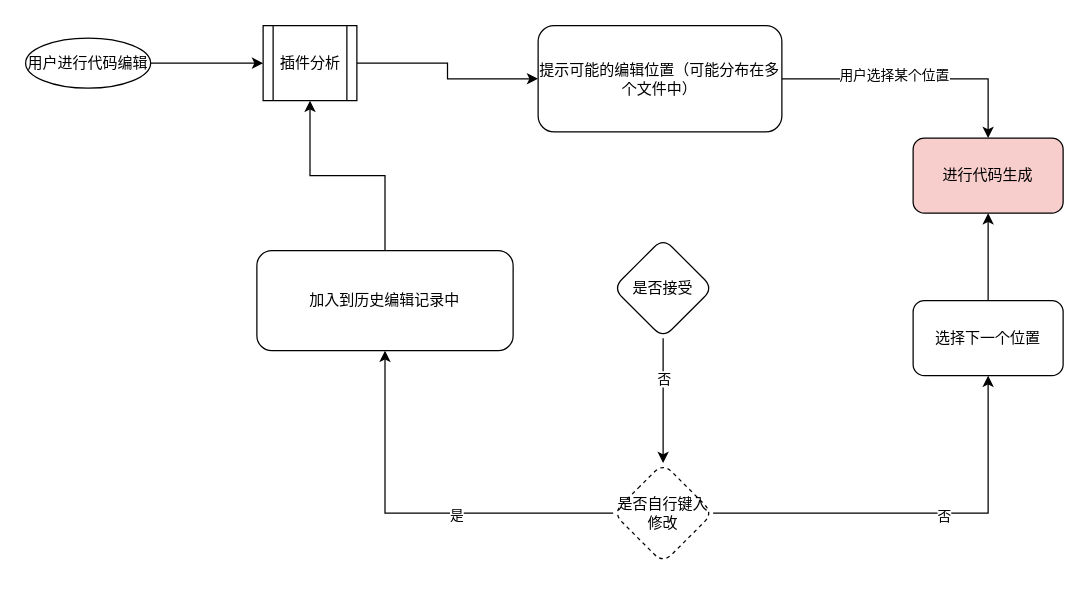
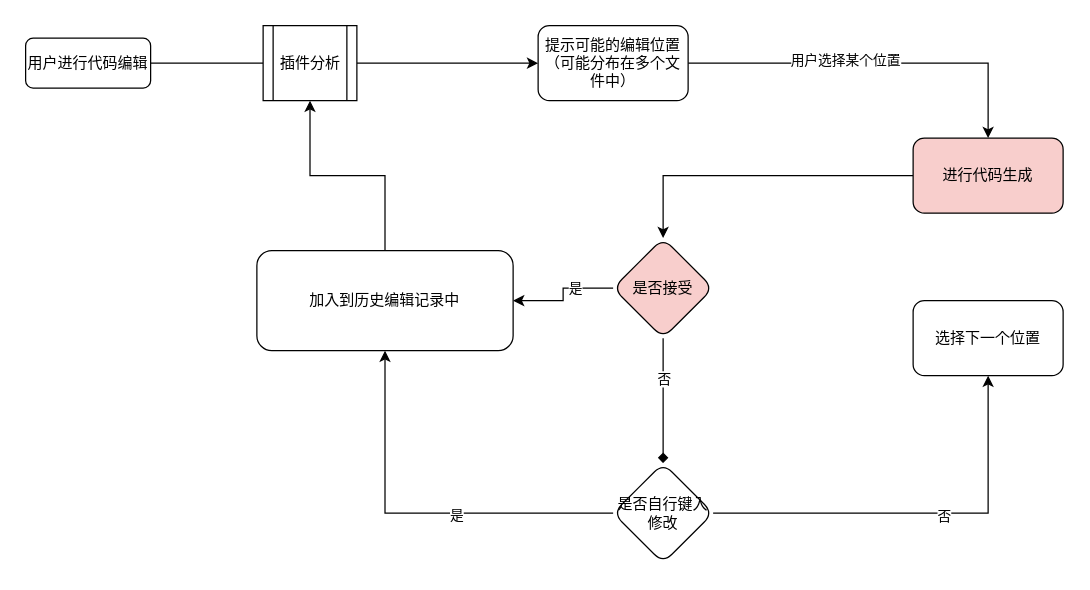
  <mxCell id="0" />
  <mxCell id="1" parent="0" />
- <mxCell id="2" style="edgeStyle=orthogonalEdgeStyle;rounded=0;orthogonalLoop=1;jettySize=auto;html=1;entryX=0;entryY=0.5;entryDx=0;entryDy=0;" edge="1" parent="1" source="3" target="15"><mxGeometry relative="1" as="geometry" /></mxCell>
- <mxCell id="3" value="用户进行代码编辑" style="ellipse;whiteSpace=wrap;html=1;fontSize=12;glass=0;strokeWidth=1;shadow=0;" parent="1" vertex="1"><mxGeometry x="20" y="30" width="100" height="40" as="geometry" /></mxCell>
+ <mxCell id="2" style="edgeStyle=orthogonalEdgeStyle;rounded=0;orthogonalLoop=1;jettySize=auto;html=1;entryX=0;entryY=0.5;entryDx=0;entryDy=0;endArrow=none;" edge="1" parent="1" source="3" target="15"><mxGeometry relative="1" as="geometry" /></mxCell>
+ <mxCell id="3" value="用户进行代码编辑" style="rounded=1;whiteSpace=wrap;html=1;fontSize=12;glass=0;strokeWidth=1;shadow=0;" parent="1" vertex="1"><mxGeometry x="20" y="30" width="100" height="40" as="geometry" /></mxCell>
  <mxCell id="4" value="" style="edgeStyle=orthogonalEdgeStyle;rounded=0;orthogonalLoop=1;jettySize=auto;html=1;" edge="1" parent="1" source="6" target="8"><mxGeometry relative="1" as="geometry" /></mxCell>
  <mxCell id="5" value="用户选择某个位置" style="edgeLabel;html=1;align=center;verticalAlign=middle;resizable=0;points=[];" vertex="1" connectable="0" parent="4"><mxGeometry x="-0.164" y="3" relative="1" as="geometry"><mxPoint as="offset" /></mxGeometry></mxCell>
- <mxCell id="6" value="提示可能的编辑位置（可能分布在多个文件中）" style="whiteSpace=wrap;html=1;rounded=1;glass=0;strokeWidth=1;shadow=0;" vertex="1" parent="1"><mxGeometry x="430" y="20" width="195" height="85" as="geometry" /></mxCell>
+ <mxCell id="6" value="提示可能的编辑位置（可能分布在多个文件中）" style="whiteSpace=wrap;html=1;rounded=1;glass=0;strokeWidth=1;shadow=0;" vertex="1" parent="1"><mxGeometry x="430" y="20" width="120" height="60" as="geometry" /></mxCell>
+ <mxCell id="7" value="" style="edgeStyle=orthogonalEdgeStyle;rounded=0;orthogonalLoop=1;jettySize=auto;html=1;" edge="1" parent="1" source="8" target="13"><mxGeometry relative="1" as="geometry" /></mxCell>
  <mxCell id="8" value="进行代码生成" style="whiteSpace=wrap;html=1;rounded=1;glass=0;strokeWidth=1;shadow=0;fillColor=#f8cecc;" vertex="1" parent="1"><mxGeometry x="730" y="110" width="120" height="60" as="geometry" /></mxCell>
- <mxCell id="11" value="" style="edgeStyle=orthogonalEdgeStyle;rounded=0;orthogonalLoop=1;jettySize=auto;html=1;" edge="1" parent="1" source="13" target="22"><mxGeometry relative="1" as="geometry" /></mxCell>
+ <mxCell id="9" value="" style="edgeStyle=orthogonalEdgeStyle;rounded=0;orthogonalLoop=1;jettySize=auto;html=1;" edge="1" parent="1" source="13" target="17"><mxGeometry relative="1" as="geometry" /></mxCell>
+ <mxCell id="10" value="是" style="edgeLabel;html=1;align=center;verticalAlign=middle;resizable=0;points=[];" vertex="1" connectable="0" parent="9"><mxGeometry x="-0.318" y="-1" relative="1" as="geometry"><mxPoint as="offset" /></mxGeometry></mxCell>
+ <mxCell id="11" value="" style="edgeStyle=orthogonalEdgeStyle;rounded=0;orthogonalLoop=1;jettySize=auto;html=1;endArrow=diamond;" edge="1" parent="1" source="13" target="22"><mxGeometry relative="1" as="geometry" /></mxCell>
  <mxCell id="12" value="否" style="edgeLabel;html=1;align=center;verticalAlign=middle;resizable=0;points=[];" vertex="1" connectable="0" parent="11"><mxGeometry x="-0.355" relative="1" as="geometry"><mxPoint as="offset" /></mxGeometry></mxCell>
- <mxCell id="13" value="是否接受" style="rhombus;whiteSpace=wrap;html=1;rounded=1;glass=0;strokeWidth=1;shadow=0;" vertex="1" parent="1"><mxGeometry x="490" y="190" width="80" height="80" as="geometry" /></mxCell>
+ <mxCell id="13" value="是否接受" style="rhombus;whiteSpace=wrap;html=1;rounded=1;glass=0;strokeWidth=1;shadow=0;fillColor=#f8cecc;" vertex="1" parent="1"><mxGeometry x="490" y="190" width="80" height="80" as="geometry" /></mxCell>
  <mxCell id="14" style="edgeStyle=orthogonalEdgeStyle;rounded=0;orthogonalLoop=1;jettySize=auto;html=1;" edge="1" parent="1" source="15" target="6"><mxGeometry relative="1" as="geometry" /></mxCell>
  <mxCell id="15" value="插件分析" style="shape=process;whiteSpace=wrap;html=1;backgroundOutline=1;" vertex="1" parent="1"><mxGeometry x="210" y="20" width="75" height="60" as="geometry" /></mxCell>
  <mxCell id="16" style="edgeStyle=orthogonalEdgeStyle;rounded=0;orthogonalLoop=1;jettySize=auto;html=1;" edge="1" parent="1" source="17" target="15"><mxGeometry relative="1" as="geometry"><mxPoint x="220" y="130" as="targetPoint" /></mxGeometry></mxCell>
  <mxCell id="17" value="加入到历史编辑记录中" style="rounded=1;whiteSpace=wrap;html=1;glass=0;strokeWidth=1;shadow=0;" vertex="1" parent="1"><mxGeometry x="205" y="200" width="205" height="80" as="geometry" /></mxCell>
  <mxCell id="18" value="" style="edgeStyle=orthogonalEdgeStyle;rounded=0;orthogonalLoop=1;jettySize=auto;html=1;" edge="1" parent="1" source="22" target="24"><mxGeometry relative="1" as="geometry" /></mxCell>
  <mxCell id="19" value="否" style="edgeLabel;html=1;align=center;verticalAlign=middle;resizable=0;points=[];" vertex="1" connectable="0" parent="18"><mxGeometry x="0.115" y="-2" relative="1" as="geometry"><mxPoint as="offset" /></mxGeometry></mxCell>
  <mxCell id="20" style="edgeStyle=orthogonalEdgeStyle;rounded=0;orthogonalLoop=1;jettySize=auto;html=1;" edge="1" parent="1" source="22" target="17"><mxGeometry relative="1" as="geometry" /></mxCell>
  <mxCell id="21" value="是" style="edgeLabel;html=1;align=center;verticalAlign=middle;resizable=0;points=[];" vertex="1" connectable="0" parent="20"><mxGeometry x="-0.195" y="1" relative="1" as="geometry"><mxPoint as="offset" /></mxGeometry></mxCell>
- <mxCell id="22" value="是否自行键入修改" style="rhombus;whiteSpace=wrap;html=1;rounded=1;glass=0;strokeWidth=1;shadow=0;dashed=1;" vertex="1" parent="1"><mxGeometry x="490" y="370" width="80" height="80" as="geometry" /></mxCell>
- <mxCell id="23" style="edgeStyle=orthogonalEdgeStyle;rounded=0;orthogonalLoop=1;jettySize=auto;html=1;" edge="1" parent="1" source="24" target="8"><mxGeometry relative="1" as="geometry" /></mxCell>
+ <mxCell id="22" value="是否自行键入修改" style="rhombus;whiteSpace=wrap;html=1;rounded=1;glass=0;strokeWidth=1;shadow=0;" vertex="1" parent="1"><mxGeometry x="490" y="370" width="80" height="80" as="geometry" /></mxCell>
  <mxCell id="24" value="选择下一个位置" style="whiteSpace=wrap;html=1;rounded=1;glass=0;strokeWidth=1;shadow=0;" vertex="1" parent="1"><mxGeometry x="730" y="240" width="120" height="60" as="geometry" /></mxCell>
